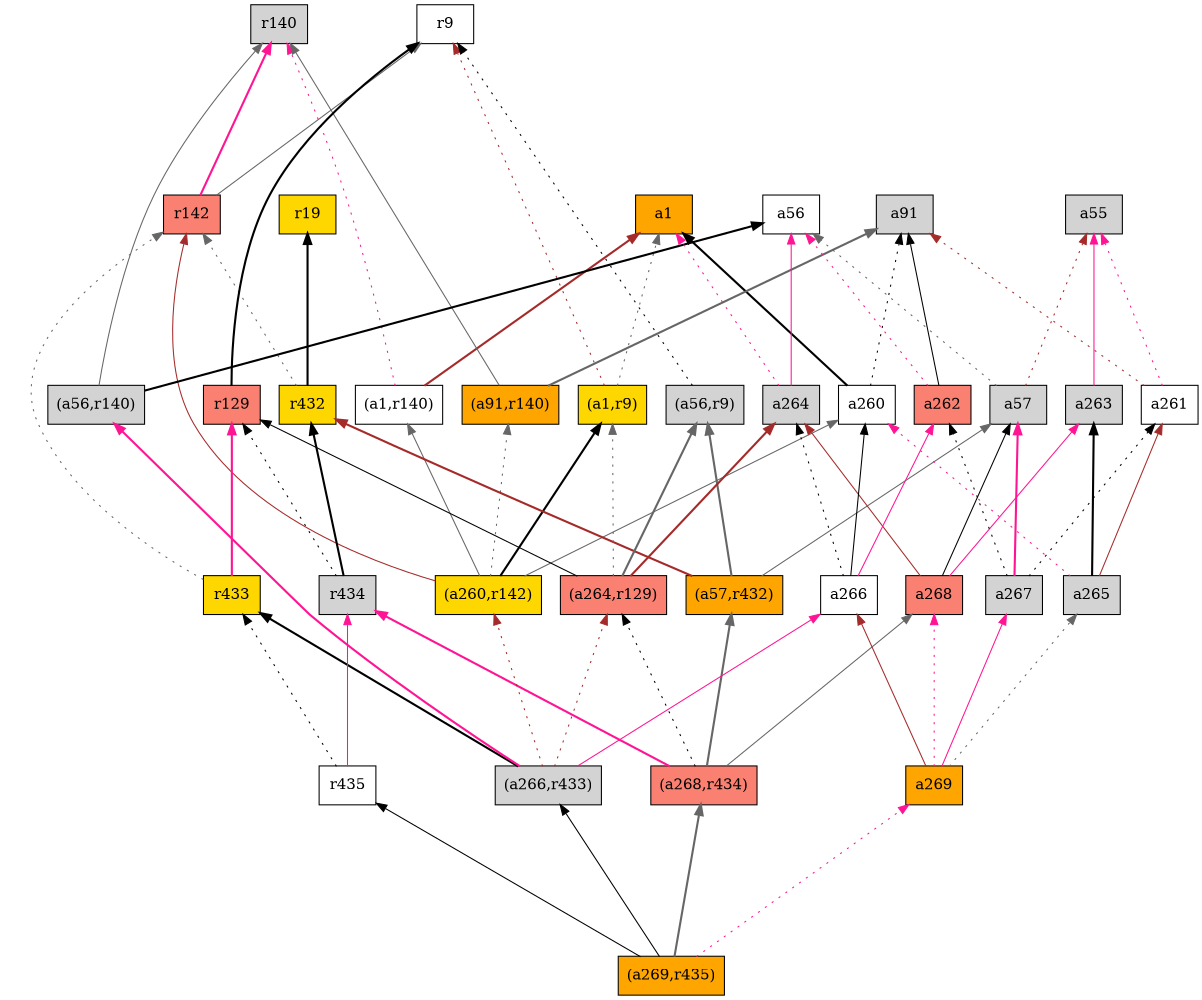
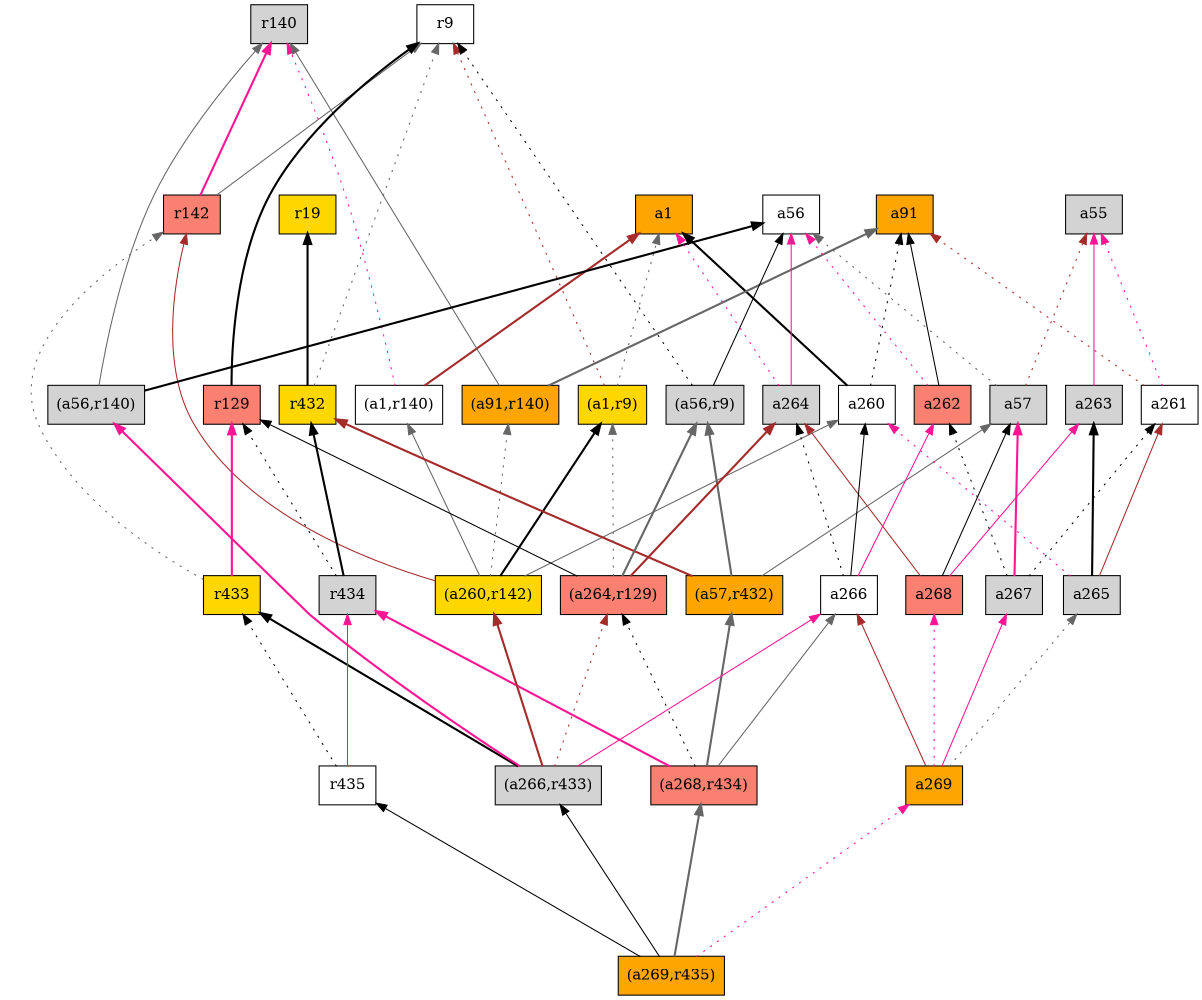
  digraph {
    rankdir=BT
    ranksep=2.0
    node [fillcolor=lightgrey shape=record style=filled]
    edge [color=black style=dotted]
    n1 [fillcolor=gold label="{(a1,r9)}"]
    n2 [fillcolor=white label="{r9}"]
    n3 [fillcolor=orange label="{a1}"]
    n4 [fillcolor=gold label="{(a260,r142)}"]
    n5 [fillcolor=white label="{a260}"]
    n6 [fillcolor=salmon label="{r142}"]
    n7 [fillcolor=white label="{(a1,r140)}"]
    n8 [fillcolor=orange label="{(a91,r140)}"]
-   n9 [label="{a91}"]
+   n9 [fillcolor=orange label="{a91}"]
    n10 [label="{r140}"]
    n11 [label="{a57}"]
    n12 [label="{a55}"]
    n13 [fillcolor=white label="{a56}"]
    n14 [fillcolor=orange label="{(a57,r432)}"]
    n15 [fillcolor=gold label="{r432}"]
    n16 [label="{(a56,r9)}"]
    n17 [fillcolor=gold label="{r19}"]
    n18 [fillcolor=orange label="{(a269,r435)}"]
    n19 [fillcolor=salmon label="{(a268,r434)}"]
    n20 [fillcolor=orange label="{a269}"]
    n21 [label="{(a266,r433)}"]
    n22 [fillcolor=white label="{r435}"]
    n23 [fillcolor=salmon label="{a268}"]
    n24 [fillcolor=salmon label="{(a264,r129)}"]
    n25 [label="{r434}"]
    n26 [label="{a265}"]
    n27 [fillcolor=white label="{a266}"]
    n28 [label="{a267}"]
    n29 [fillcolor=gold label="{r433}"]
    n30 [label="{(a56,r140)}"]
    n31 [fillcolor=salmon label="{a262}"]
    n32 [label="{a263}"]
    n33 [label="{a264}"]
    n34 [fillcolor=salmon label="{r129}"]
    n35 [fillcolor=white label="{a261}"]
    n1 -> n2 [color=brown]
    n1 -> n3 [color=gray40]
    n4 -> n1 [style=bold]
    n4 -> n5 [color=gray40 style=solid]
    n4 -> n6 [color=brown style=solid]
    n4 -> n7 [color=gray40 style=solid]
    n4 -> n8 [color=gray40]
    n5 -> n3 [style=bold]
    n5 -> n9
    n6 -> n2 [color=gray40 style=solid]
    n6 -> n10 [color=deeppink style=bold]
    n7 -> n3 [color=brown style=bold]
    n7 -> n10 [color=deeppink]
    n8 -> n9 [color=gray40 style=bold]
    n8 -> n10 [color=gray40 style=solid]
    n11 -> n12 [color=brown]
    n11 -> n13 [color=gray40]
    n14 -> n11 [color=gray40 style=solid]
    n14 -> n15 [color=brown style=bold]
    n14 -> n16 [color=gray40 style=bold]
-   n15 -> n6 [color=gray40]
+   n15 -> n2 [color=gray40]
    n15 -> n17 [style=bold]
    n16 -> n2
+   n16 -> n13 [style=solid]
    n18 -> n19 [color=gray40 style=bold]
    n18 -> n20 [color=deeppink]
    n18 -> n21 [style=solid]
    n18 -> n22 [style=solid]
    n19 -> n14 [color=gray40 style=bold]
-   n19 -> n23 [color=gray40 style=solid]
+   n19 -> n27 [color=gray40 style=solid]
    n19 -> n24
    n19 -> n25 [color=deeppink style=bold]
    n20 -> n23 [color=deeppink]
    n20 -> n26 [color=gray40]
    n20 -> n27 [color=brown style=solid]
    n20 -> n28 [color=deeppink style=solid]
-   n21 -> n4 [color=brown]
+   n21 -> n4 [color=brown style=bold]
    n21 -> n24 [color=brown]
    n21 -> n27 [color=deeppink style=solid]
    n21 -> n29 [style=bold]
    n21 -> n30 [color=deeppink style=bold]
    n22 -> n25 [color=deeppink style=solid]
    n22 -> n29
    n23 -> n11 [style=solid]
    n23 -> n32 [color=deeppink style=solid]
    n23 -> n33 [color=brown style=solid]
    n24 -> n1 [color=gray40]
    n24 -> n16 [color=gray40 style=bold]
    n24 -> n33 [color=brown style=bold]
    n24 -> n34 [style=solid]
    n25 -> n15 [style=bold]
    n25 -> n34
    n26 -> n5 [color=deeppink]
    n26 -> n32 [style=bold]
    n26 -> n35 [color=brown style=solid]
    n27 -> n5 [style=solid]
    n27 -> n31 [color=deeppink style=solid]
    n27 -> n33
    n28 -> n11 [color=deeppink style=bold]
    n28 -> n31
    n28 -> n35
    n29 -> n6 [color=gray40]
    n29 -> n34 [color=deeppink style=bold]
    n30 -> n10 [color=gray40 style=solid]
    n30 -> n13 [style=bold]
    n31 -> n9 [style=solid]
    n31 -> n13 [color=deeppink]
    n32 -> n12 [color=deeppink style=solid]
    n33 -> n3 [color=deeppink]
    n33 -> n13 [color=deeppink style=solid]
    n34 -> n2 [style=bold]
    n35 -> n9 [color=brown]
    n35 -> n12 [color=deeppink]
  }
